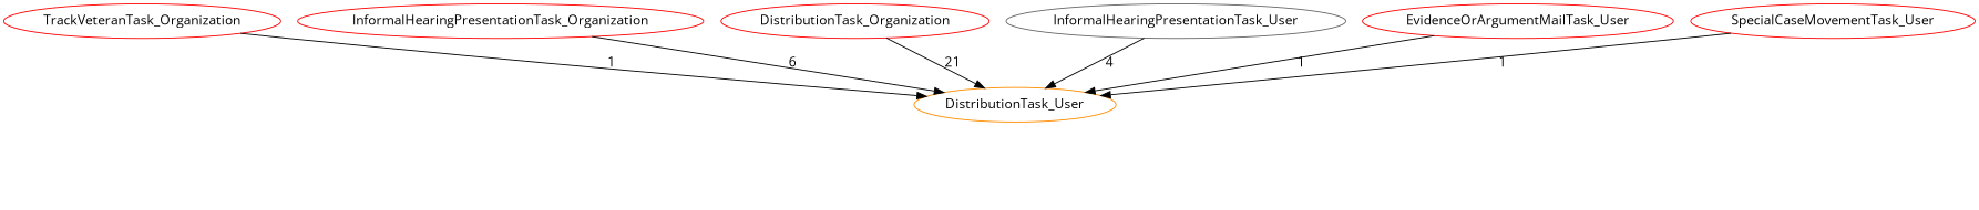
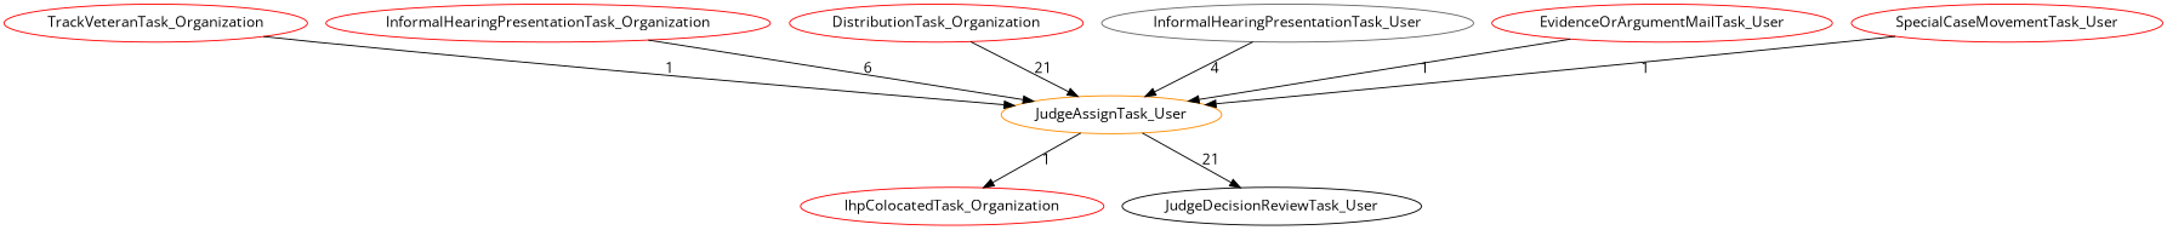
  digraph {
    fontname="Open Sans"
    rankdir=TB
    node [color=red fontname="Open Sans"]
    edge [fontname="Open Sans"]
-   JudgeAssignTask_User [color=darkorange label=DistributionTask_User]
+   JudgeAssignTask_User [color=darkorange]
    TrackVeteranTask_Organization
+   IhpColocatedTask_Organization
+   JudgeDecisionReviewTask_User [color=black]
    InformalHearingPresentationTask_Organization
    DistributionTask_Organization
    InformalHearingPresentationTask_User [color=gray40]
    EvidenceOrArgumentMailTask_User
    SpecialCaseMovementTask_User
+   JudgeAssignTask_User -> IhpColocatedTask_Organization [label=1]
+   JudgeAssignTask_User -> JudgeDecisionReviewTask_User [label=21]
    TrackVeteranTask_Organization -> JudgeAssignTask_User [label=1]
    InformalHearingPresentationTask_Organization -> JudgeAssignTask_User [label=6]
    DistributionTask_Organization -> JudgeAssignTask_User [label=21]
    InformalHearingPresentationTask_User -> JudgeAssignTask_User [label=4]
    EvidenceOrArgumentMailTask_User -> JudgeAssignTask_User [label=1]
    SpecialCaseMovementTask_User -> JudgeAssignTask_User [label=1]
  }
